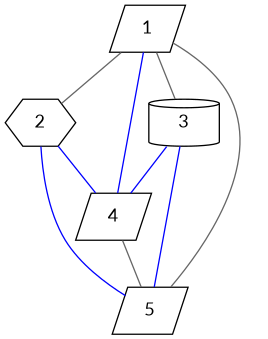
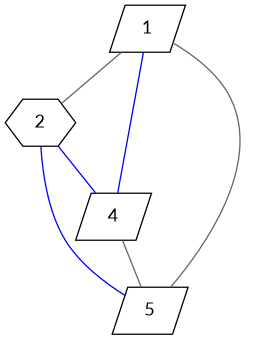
  graph {
    fontname=Lato
    node [fontname=Lato shape=parallelogram]
    edge [color=blue fontname=Lato]
    2 [shape=hexagon]
    1
-   3 [shape=cylinder]
    4
    5
    2 -- 4
    2 -- 5
    1 -- 2 [color=gray40]
-   1 -- 3 [color=gray40]
    1 -- 4
    1 -- 5 [color=gray40]
-   3 -- 4
-   3 -- 5
    4 -- 5 [color=gray40]
  }
